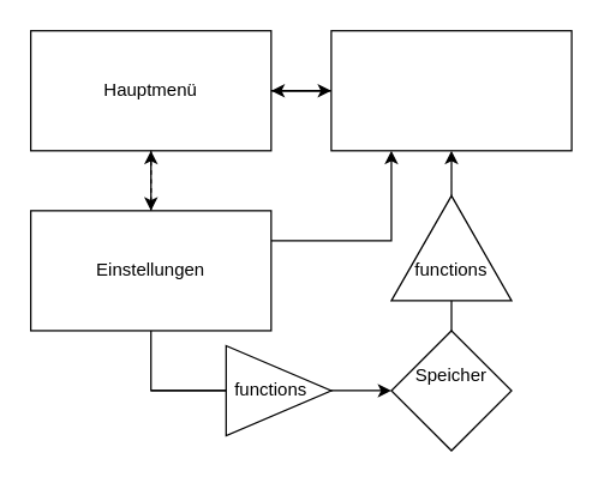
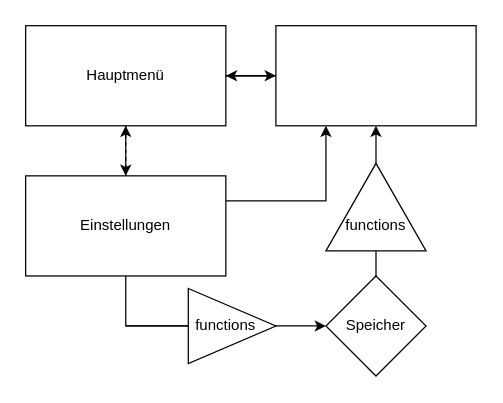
  <mxCell id="0" />
  <mxCell id="1" parent="0" />
  <mxCell id="2" value="" style="rounded=0;whiteSpace=wrap;html=1;" vertex="1" parent="1"><mxGeometry x="20" y="20" width="160" height="80" as="geometry" /></mxCell>
  <mxCell id="3" style="edgeStyle=orthogonalEdgeStyle;rounded=0;orthogonalLoop=1;jettySize=auto;html=1;entryX=0;entryY=0.5;entryDx=0;entryDy=0;" edge="1" parent="1" source="5" target="10"><mxGeometry relative="1" as="geometry"><mxPoint x="260" y="60" as="targetPoint" /></mxGeometry></mxCell>
  <mxCell id="4" style="edgeStyle=orthogonalEdgeStyle;rounded=0;orthogonalLoop=1;jettySize=auto;html=1;entryX=0.5;entryY=0;entryDx=0;entryDy=0;" edge="1" parent="1" source="5" target="8"><mxGeometry relative="1" as="geometry" /></mxCell>
  <mxCell id="5" value="Hauptmenü" style="text;html=1;strokeColor=none;fillColor=none;align=center;verticalAlign=middle;whiteSpace=wrap;rounded=0;" vertex="1" parent="1"><mxGeometry x="20" y="20" width="160" height="80" as="geometry" /></mxCell>
  <mxCell id="6" style="edgeStyle=orthogonalEdgeStyle;rounded=0;orthogonalLoop=1;jettySize=auto;html=1;entryX=0.25;entryY=1;entryDx=0;entryDy=0;" edge="1" parent="1" source="8" target="10"><mxGeometry relative="1" as="geometry"><mxPoint x="340" y="100" as="targetPoint" /><Array as="points"><mxPoint x="260" y="160" /></Array></mxGeometry></mxCell>
  <mxCell id="7" style="edgeStyle=orthogonalEdgeStyle;rounded=0;orthogonalLoop=1;jettySize=auto;html=1;entryX=0;entryY=0.5;entryDx=0;entryDy=0;startArrow=none;" edge="1" parent="1" source="18" target="12"><mxGeometry relative="1" as="geometry"><mxPoint x="140" y="260" as="targetPoint" /><Array as="points"><mxPoint x="100" y="260" /></Array></mxGeometry></mxCell>
  <mxCell id="8" value="" style="rounded=0;whiteSpace=wrap;html=1;" vertex="1" parent="1"><mxGeometry x="20" y="140" width="160" height="80" as="geometry" /></mxCell>
  <mxCell id="9" style="edgeStyle=orthogonalEdgeStyle;rounded=0;orthogonalLoop=1;jettySize=auto;html=1;entryX=1;entryY=0.5;entryDx=0;entryDy=0;" edge="1" parent="1" source="10" target="5"><mxGeometry relative="1" as="geometry" /></mxCell>
  <mxCell id="10" value="" style="rounded=0;whiteSpace=wrap;html=1;" vertex="1" parent="1"><mxGeometry x="220" y="20" width="160" height="80" as="geometry" /></mxCell>
  <mxCell id="11" style="edgeStyle=orthogonalEdgeStyle;rounded=0;orthogonalLoop=1;jettySize=auto;html=1;entryX=0.5;entryY=1;entryDx=0;entryDy=0;startArrow=none;" edge="1" parent="1" source="16" target="10"><mxGeometry relative="1" as="geometry" /></mxCell>
  <mxCell id="12" value="" style="rhombus;whiteSpace=wrap;html=1;" vertex="1" parent="1"><mxGeometry x="260" y="220" width="80" height="80" as="geometry" /></mxCell>
  <mxCell id="13" style="edgeStyle=orthogonalEdgeStyle;rounded=0;orthogonalLoop=1;jettySize=auto;html=1;entryX=0.5;entryY=1;entryDx=0;entryDy=0;dashed=1;" edge="1" parent="1" source="14" target="5"><mxGeometry relative="1" as="geometry" /></mxCell>
  <mxCell id="14" value="Einstellungen" style="text;html=1;strokeColor=none;fillColor=none;align=center;verticalAlign=middle;whiteSpace=wrap;rounded=0;" vertex="1" parent="1"><mxGeometry x="70" y="140" width="60" height="80" as="geometry" /></mxCell>
- <mxCell id="15" value="Speicher" style="text;html=1;strokeColor=none;fillColor=none;align=center;verticalAlign=middle;whiteSpace=wrap;rounded=0;" vertex="1" parent="1"><mxGeometry x="270" y="235" width="60" height="30" as="geometry" /></mxCell>
+ <mxCell id="15" value="Speicher" style="text;html=1;strokeColor=none;fillColor=none;align=center;verticalAlign=middle;whiteSpace=wrap;rounded=0;" vertex="1" parent="1"><mxGeometry x="270" y="245" width="60" height="30" as="geometry" /></mxCell>
  <mxCell id="16" value="" style="triangle;whiteSpace=wrap;html=1;rotation=-90;" vertex="1" parent="1"><mxGeometry x="265" y="125" width="70" height="80" as="geometry" /></mxCell>
  <mxCell id="17" value="" style="edgeStyle=orthogonalEdgeStyle;rounded=0;orthogonalLoop=1;jettySize=auto;html=1;endArrow=none;" edge="1" parent="1" source="12" target="16"><mxGeometry relative="1" as="geometry"><mxPoint x="300" y="220" as="sourcePoint" /><mxPoint x="300" y="100" as="targetPoint" /></mxGeometry></mxCell>
  <mxCell id="18" value="" style="triangle;whiteSpace=wrap;html=1;" vertex="1" parent="1"><mxGeometry x="150" y="230" width="70" height="60" as="geometry" /></mxCell>
  <mxCell id="19" value="" style="edgeStyle=orthogonalEdgeStyle;rounded=0;orthogonalLoop=1;jettySize=auto;html=1;entryX=0;entryY=0.5;entryDx=0;entryDy=0;endArrow=none;" edge="1" parent="1" source="8" target="18"><mxGeometry relative="1" as="geometry"><mxPoint x="100" y="220" as="sourcePoint" /><mxPoint x="260" y="260" as="targetPoint" /><Array as="points" /></mxGeometry></mxCell>
  <mxCell id="20" value="functions" style="text;html=1;strokeColor=none;fillColor=none;align=center;verticalAlign=middle;whiteSpace=wrap;rounded=0;" vertex="1" parent="1"><mxGeometry x="150" y="245" width="60" height="30" as="geometry" /></mxCell>
  <mxCell id="21" value="functions" style="text;html=1;strokeColor=none;fillColor=none;align=center;verticalAlign=middle;whiteSpace=wrap;rounded=0;" vertex="1" parent="1"><mxGeometry x="270" y="165" width="60" height="30" as="geometry" /></mxCell>
